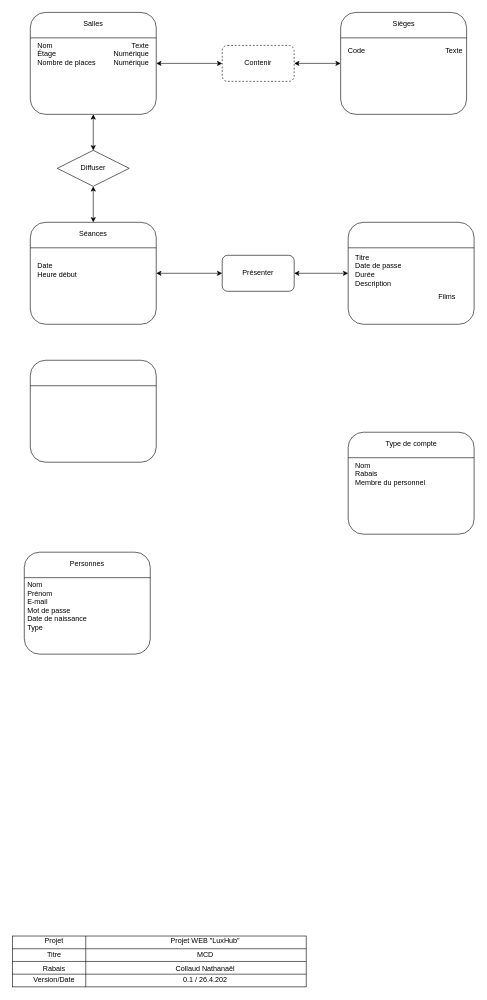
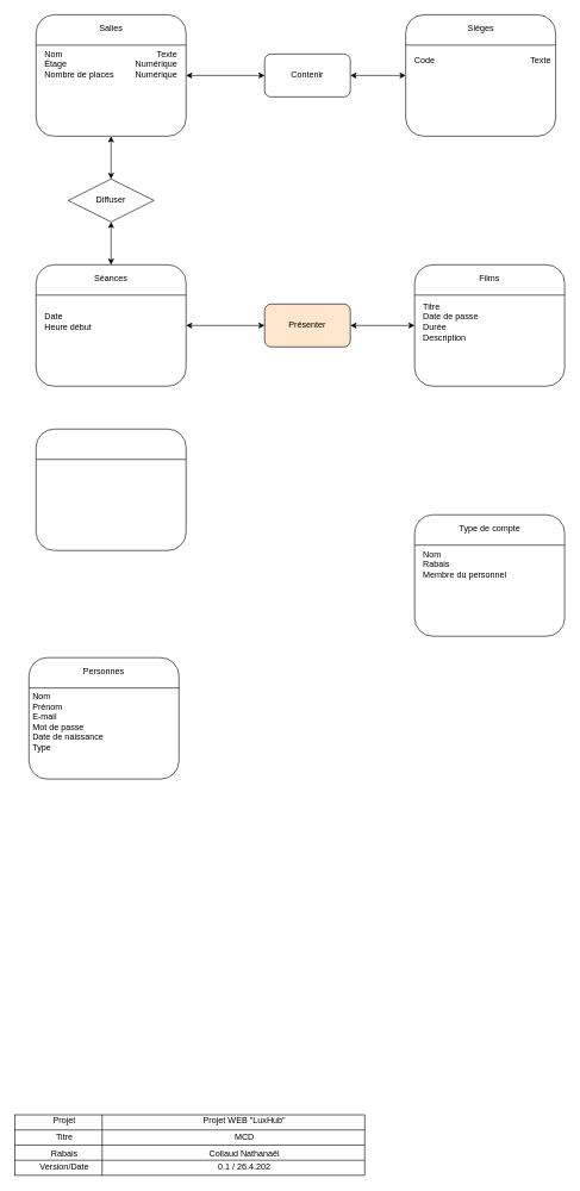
  <mxCell id="0" />
  <mxCell id="1" parent="0" />
  <mxCell id="2" value="" style="group" parent="1" vertex="1" connectable="0"><mxGeometry x="20" y="1560" width="490" height="84.82" as="geometry" /></mxCell>
  <mxCell id="3" value="" style="rounded=0;whiteSpace=wrap;html=1;" parent="2" vertex="1"><mxGeometry width="490" height="84.82" as="geometry" /></mxCell>
  <mxCell id="4" value="" style="endArrow=none;html=1;entryX=0;entryY=0.25;entryDx=0;entryDy=0;exitX=1;exitY=0.25;exitDx=0;exitDy=0;" parent="2" source="3" target="3" edge="1"><mxGeometry width="50" height="50" relative="1" as="geometry"><mxPoint y="161.929" as="sourcePoint" /><mxPoint x="70" y="123.375" as="targetPoint" /></mxGeometry></mxCell>
  <mxCell id="5" value="" style="endArrow=none;html=1;entryX=0;entryY=0.5;entryDx=0;entryDy=0;exitX=1;exitY=0.5;exitDx=0;exitDy=0;" parent="2" source="3" target="3" edge="1"><mxGeometry width="50" height="50" relative="1" as="geometry"><mxPoint y="161.929" as="sourcePoint" /><mxPoint x="70" y="123.375" as="targetPoint" /></mxGeometry></mxCell>
  <mxCell id="6" value="" style="endArrow=none;html=1;entryX=0;entryY=0.75;entryDx=0;entryDy=0;exitX=1;exitY=0.75;exitDx=0;exitDy=0;" parent="2" source="3" target="3" edge="1"><mxGeometry width="50" height="50" relative="1" as="geometry"><mxPoint y="161.929" as="sourcePoint" /><mxPoint x="70" y="123.375" as="targetPoint" /></mxGeometry></mxCell>
  <mxCell id="7" value="" style="endArrow=none;html=1;entryX=0.25;entryY=0;entryDx=0;entryDy=0;exitX=0.25;exitY=1;exitDx=0;exitDy=0;" parent="2" source="3" target="3" edge="1"><mxGeometry width="50" height="50" relative="1" as="geometry"><mxPoint y="161.929" as="sourcePoint" /><mxPoint x="70" y="123.375" as="targetPoint" /></mxGeometry></mxCell>
  <mxCell id="8" value="Projet" style="text;html=1;strokeColor=none;fillColor=none;align=center;verticalAlign=middle;whiteSpace=wrap;rounded=0;" parent="2" vertex="1"><mxGeometry x="42" width="56.0" height="15.422" as="geometry" /></mxCell>
  <mxCell id="9" value="Titre" style="text;html=1;strokeColor=none;fillColor=none;align=center;verticalAlign=middle;whiteSpace=wrap;rounded=0;" parent="2" vertex="1"><mxGeometry x="42" y="23.133" width="56.0" height="15.422" as="geometry" /></mxCell>
  <mxCell id="10" value="Rabais" style="text;html=1;strokeColor=none;fillColor=none;align=center;verticalAlign=middle;whiteSpace=wrap;rounded=0;" parent="2" vertex="1"><mxGeometry x="42" y="46.265" width="56.0" height="15.422" as="geometry" /></mxCell>
  <mxCell id="11" value="Version/Date" style="text;html=1;strokeColor=none;fillColor=none;align=center;verticalAlign=middle;whiteSpace=wrap;rounded=0;" parent="2" vertex="1"><mxGeometry x="42" y="65.543" width="56.0" height="15.422" as="geometry" /></mxCell>
  <mxCell id="12" value="Projet WEB &quot;LuxHub&quot;" style="text;html=1;strokeColor=none;fillColor=none;align=center;verticalAlign=middle;whiteSpace=wrap;rounded=0;" parent="2" vertex="1"><mxGeometry x="224.0" width="196.0" height="15.422" as="geometry" /></mxCell>
  <mxCell id="13" value="MCD" style="text;html=1;strokeColor=none;fillColor=none;align=center;verticalAlign=middle;whiteSpace=wrap;rounded=0;" parent="2" vertex="1"><mxGeometry x="252.0" y="23.133" width="140" height="15.422" as="geometry" /></mxCell>
  <mxCell id="14" value="Collaud Nathanaël" style="text;html=1;strokeColor=none;fillColor=none;align=center;verticalAlign=middle;whiteSpace=wrap;rounded=0;" parent="2" vertex="1"><mxGeometry x="210.0" y="46.265" width="224.0" height="15.422" as="geometry" /></mxCell>
  <mxCell id="15" value="0.1 / 26.4.202" style="text;html=1;strokeColor=none;fillColor=none;align=center;verticalAlign=middle;whiteSpace=wrap;rounded=0;" parent="2" vertex="1"><mxGeometry x="252.0" y="69.398" width="140" height="7.711" as="geometry" /></mxCell>
  <mxCell id="16" value="" style="rounded=1;whiteSpace=wrap;html=1;" vertex="1" parent="1"><mxGeometry x="50" y="20" width="210" height="170" as="geometry" /></mxCell>
  <mxCell id="17" value="" style="endArrow=none;html=1;exitX=0;exitY=0.25;exitDx=0;exitDy=0;entryX=1;entryY=0.25;entryDx=0;entryDy=0;" edge="1" parent="1" source="16" target="16"><mxGeometry width="50" height="50" relative="1" as="geometry"><mxPoint x="460" y="240" as="sourcePoint" /><mxPoint x="510" y="190" as="targetPoint" /></mxGeometry></mxCell>
  <mxCell id="18" value="Salles" style="text;html=1;strokeColor=none;fillColor=none;align=center;verticalAlign=middle;whiteSpace=wrap;rounded=0;" vertex="1" parent="1"><mxGeometry x="135" y="30" width="40" height="20" as="geometry" /></mxCell>
  <mxCell id="19" value="" style="rounded=1;whiteSpace=wrap;html=1;" vertex="1" parent="1"><mxGeometry x="580" y="370" width="210" height="170" as="geometry" /></mxCell>
  <mxCell id="20" value="" style="endArrow=none;html=1;exitX=0;exitY=0.25;exitDx=0;exitDy=0;entryX=1;entryY=0.25;entryDx=0;entryDy=0;" edge="1" parent="1" source="19" target="19"><mxGeometry width="50" height="50" relative="1" as="geometry"><mxPoint x="990" y="590" as="sourcePoint" /><mxPoint x="1040" y="540" as="targetPoint" /></mxGeometry></mxCell>
- <mxCell id="21" value="Films" style="text;html=1;strokeColor=none;fillColor=none;align=center;verticalAlign=middle;whiteSpace=wrap;rounded=0;" vertex="1" parent="1"><mxGeometry x="725" y="485" width="40" height="20" as="geometry" /></mxCell>
+ <mxCell id="21" value="Films" style="text;html=1;strokeColor=none;fillColor=none;align=center;verticalAlign=middle;whiteSpace=wrap;rounded=0;" vertex="1" parent="1"><mxGeometry x="665" y="380" width="40" height="20" as="geometry" /></mxCell>
  <mxCell id="22" value="" style="rounded=1;whiteSpace=wrap;html=1;" vertex="1" parent="1"><mxGeometry x="40" y="920" width="210" height="170" as="geometry" /></mxCell>
  <mxCell id="23" value="" style="endArrow=none;html=1;exitX=0;exitY=0.25;exitDx=0;exitDy=0;entryX=1;entryY=0.25;entryDx=0;entryDy=0;" edge="1" parent="1" source="22" target="22"><mxGeometry width="50" height="50" relative="1" as="geometry"><mxPoint x="450" y="1140" as="sourcePoint" /><mxPoint x="500" y="1090" as="targetPoint" /></mxGeometry></mxCell>
  <mxCell id="24" value="Personnes" style="text;html=1;strokeColor=none;fillColor=none;align=center;verticalAlign=middle;whiteSpace=wrap;rounded=0;" vertex="1" parent="1"><mxGeometry x="125" y="930" width="40" height="20" as="geometry" /></mxCell>
  <mxCell id="25" value="&lt;div style=&quot;text-align: left&quot;&gt;Nom&lt;/div&gt;&lt;div style=&quot;text-align: left&quot;&gt;&lt;span&gt;Prénom&lt;/span&gt;&lt;/div&gt;&lt;div style=&quot;text-align: left&quot;&gt;&lt;span&gt;E-mail&lt;/span&gt;&lt;/div&gt;&lt;div style=&quot;text-align: left&quot;&gt;&lt;span&gt;Mot de passe&lt;/span&gt;&lt;/div&gt;&lt;div style=&quot;text-align: left&quot;&gt;Date de naissance&lt;/div&gt;&lt;div style=&quot;text-align: left&quot;&gt;Type&lt;/div&gt;" style="text;html=1;strokeColor=none;fillColor=none;align=center;verticalAlign=middle;whiteSpace=wrap;rounded=0;" vertex="1" parent="1"><mxGeometry x="40" y="1000" width="110" height="20" as="geometry" /></mxCell>
  <mxCell id="26" value="Titre&lt;br&gt;Date de passe&lt;br&gt;Durée&lt;br&gt;Description" style="text;html=1;strokeColor=none;fillColor=none;align=left;verticalAlign=middle;whiteSpace=wrap;rounded=0;" vertex="1" parent="1"><mxGeometry x="590" y="440" width="80" height="20" as="geometry" /></mxCell>
  <mxCell id="27" value="Nom&lt;br&gt;Étage&lt;br&gt;Nombre de places" style="text;html=1;strokeColor=none;fillColor=none;align=left;verticalAlign=middle;whiteSpace=wrap;rounded=0;" vertex="1" parent="1"><mxGeometry x="60" y="80" width="100" height="20" as="geometry" /></mxCell>
  <mxCell id="28" value="" style="rounded=1;whiteSpace=wrap;html=1;" vertex="1" parent="1"><mxGeometry x="50" y="370" width="210" height="170" as="geometry" /></mxCell>
  <mxCell id="29" value="" style="endArrow=none;html=1;exitX=0;exitY=0.25;exitDx=0;exitDy=0;entryX=1;entryY=0.25;entryDx=0;entryDy=0;" edge="1" parent="1" source="28" target="28"><mxGeometry width="50" height="50" relative="1" as="geometry"><mxPoint x="460" y="590" as="sourcePoint" /><mxPoint x="510" y="540" as="targetPoint" /></mxGeometry></mxCell>
  <mxCell id="30" value="Séances" style="text;html=1;strokeColor=none;fillColor=none;align=center;verticalAlign=middle;whiteSpace=wrap;rounded=0;" vertex="1" parent="1"><mxGeometry x="135" y="380" width="40" height="20" as="geometry" /></mxCell>
  <mxCell id="31" value="" style="rounded=1;whiteSpace=wrap;html=1;" vertex="1" parent="1"><mxGeometry x="50" y="600" width="210" height="170" as="geometry" /></mxCell>
  <mxCell id="32" value="" style="endArrow=none;html=1;exitX=0;exitY=0.25;exitDx=0;exitDy=0;entryX=1;entryY=0.25;entryDx=0;entryDy=0;" edge="1" parent="1" source="31" target="31"><mxGeometry width="50" height="50" relative="1" as="geometry"><mxPoint x="460" y="820" as="sourcePoint" /><mxPoint x="510" y="770" as="targetPoint" /></mxGeometry></mxCell>
  <mxCell id="33" value="Date&lt;br&gt;Heure début&lt;br&gt;" style="text;html=1;strokeColor=none;fillColor=none;align=left;verticalAlign=middle;whiteSpace=wrap;rounded=0;" vertex="1" parent="1"><mxGeometry x="60" y="440" width="90" height="20" as="geometry" /></mxCell>
  <mxCell id="34" value="" style="rounded=1;whiteSpace=wrap;html=1;" vertex="1" parent="1"><mxGeometry x="580" y="720" width="210" height="170" as="geometry" /></mxCell>
  <mxCell id="35" value="" style="endArrow=none;html=1;exitX=0;exitY=0.25;exitDx=0;exitDy=0;entryX=1;entryY=0.25;entryDx=0;entryDy=0;" edge="1" parent="1" source="34" target="34"><mxGeometry width="50" height="50" relative="1" as="geometry"><mxPoint x="990" y="940" as="sourcePoint" /><mxPoint x="1040" y="890" as="targetPoint" /></mxGeometry></mxCell>
  <mxCell id="36" value="Type de compte" style="text;html=1;strokeColor=none;fillColor=none;align=center;verticalAlign=middle;whiteSpace=wrap;rounded=0;" vertex="1" parent="1"><mxGeometry x="637.5" y="730" width="95" height="20" as="geometry" /></mxCell>
  <mxCell id="37" value="Nom&lt;br&gt;Rabais&lt;br&gt;Membre du personnel" style="text;html=1;strokeColor=none;fillColor=none;align=left;verticalAlign=middle;whiteSpace=wrap;rounded=0;" vertex="1" parent="1"><mxGeometry x="590" y="775" width="130" height="30" as="geometry" /></mxCell>
  <mxCell id="38" value="" style="rounded=1;whiteSpace=wrap;html=1;" vertex="1" parent="1"><mxGeometry x="567.5" y="20" width="210" height="170" as="geometry" /></mxCell>
  <mxCell id="39" value="" style="endArrow=none;html=1;exitX=0;exitY=0.25;exitDx=0;exitDy=0;entryX=1;entryY=0.25;entryDx=0;entryDy=0;" edge="1" parent="1" source="38" target="38"><mxGeometry width="50" height="50" relative="1" as="geometry"><mxPoint x="977.5" y="240" as="sourcePoint" /><mxPoint x="1027.5" y="190" as="targetPoint" /></mxGeometry></mxCell>
  <mxCell id="40" value="Sièges" style="text;html=1;strokeColor=none;fillColor=none;align=center;verticalAlign=middle;whiteSpace=wrap;rounded=0;" vertex="1" parent="1"><mxGeometry x="652.5" y="30" width="40" height="20" as="geometry" /></mxCell>
  <mxCell id="41" value="Code&lt;br&gt;" style="text;html=1;strokeColor=none;fillColor=none;align=left;verticalAlign=middle;whiteSpace=wrap;rounded=0;" vertex="1" parent="1"><mxGeometry x="577.5" y="70" width="100" height="30" as="geometry" /></mxCell>
- <mxCell id="42" value="Présenter" style="rounded=1;whiteSpace=wrap;html=1;" vertex="1" parent="1"><mxGeometry x="370" y="425" width="120" height="60" as="geometry" /></mxCell>
+ <mxCell id="42" value="Présenter" style="rounded=1;whiteSpace=wrap;html=1;fillColor=#ffe6cc;" vertex="1" parent="1"><mxGeometry x="370" y="425" width="120" height="60" as="geometry" /></mxCell>
  <mxCell id="43" value="" style="endArrow=classic;startArrow=classic;html=1;entryX=0;entryY=0.5;entryDx=0;entryDy=0;exitX=1;exitY=0.5;exitDx=0;exitDy=0;" edge="1" parent="1" source="28" target="42"><mxGeometry width="50" height="50" relative="1" as="geometry"><mxPoint x="440" y="790" as="sourcePoint" /><mxPoint x="490" y="740" as="targetPoint" /></mxGeometry></mxCell>
  <mxCell id="44" value="" style="endArrow=classic;startArrow=classic;html=1;entryX=1;entryY=0.5;entryDx=0;entryDy=0;exitX=0;exitY=0.5;exitDx=0;exitDy=0;" edge="1" parent="1" source="19" target="42"><mxGeometry width="50" height="50" relative="1" as="geometry"><mxPoint x="440" y="790" as="sourcePoint" /><mxPoint x="490" y="740" as="targetPoint" /></mxGeometry></mxCell>
  <mxCell id="45" value="Diffuser" style="rhombus;whiteSpace=wrap;html=1;" vertex="1" parent="1"><mxGeometry x="95" y="250" width="120" height="60" as="geometry" /></mxCell>
- <mxCell id="46" value="Contenir" style="rounded=1;whiteSpace=wrap;html=1;dashed=1;" vertex="1" parent="1"><mxGeometry x="370" y="75" width="120" height="60" as="geometry" /></mxCell>
+ <mxCell id="46" value="Contenir" style="rounded=1;whiteSpace=wrap;html=1;" vertex="1" parent="1"><mxGeometry x="370" y="75" width="120" height="60" as="geometry" /></mxCell>
  <mxCell id="47" value="" style="endArrow=classic;startArrow=classic;html=1;entryX=0;entryY=0.5;entryDx=0;entryDy=0;exitX=1;exitY=0.5;exitDx=0;exitDy=0;" edge="1" parent="1" source="16" target="46"><mxGeometry width="50" height="50" relative="1" as="geometry"><mxPoint x="440" y="380" as="sourcePoint" /><mxPoint x="490" y="330" as="targetPoint" /></mxGeometry></mxCell>
  <mxCell id="48" value="" style="endArrow=classic;startArrow=classic;html=1;entryX=0;entryY=0.5;entryDx=0;entryDy=0;exitX=1;exitY=0.5;exitDx=0;exitDy=0;" edge="1" parent="1" source="46" target="38"><mxGeometry width="50" height="50" relative="1" as="geometry"><mxPoint x="440" y="380" as="sourcePoint" /><mxPoint x="510" y="280" as="targetPoint" /></mxGeometry></mxCell>
  <mxCell id="49" value="" style="endArrow=classic;startArrow=classic;html=1;entryX=0.5;entryY=1;entryDx=0;entryDy=0;exitX=0.5;exitY=0;exitDx=0;exitDy=0;" edge="1" parent="1" source="45" target="16"><mxGeometry width="50" height="50" relative="1" as="geometry"><mxPoint x="440" y="380" as="sourcePoint" /><mxPoint x="490" y="330" as="targetPoint" /></mxGeometry></mxCell>
  <mxCell id="50" value="" style="endArrow=classic;startArrow=classic;html=1;entryX=0.5;entryY=1;entryDx=0;entryDy=0;exitX=0.5;exitY=0;exitDx=0;exitDy=0;" edge="1" parent="1" source="28" target="45"><mxGeometry width="50" height="50" relative="1" as="geometry"><mxPoint x="440" y="380" as="sourcePoint" /><mxPoint x="490" y="330" as="targetPoint" /></mxGeometry></mxCell>
  <mxCell id="51" value="Texte&lt;br&gt;Numérique&lt;br&gt;Numérique" style="text;html=1;strokeColor=none;fillColor=none;align=right;verticalAlign=middle;whiteSpace=wrap;rounded=0;" vertex="1" parent="1"><mxGeometry x="210" y="80" width="40" height="20" as="geometry" /></mxCell>
  <mxCell id="52" value="Texte" style="text;html=1;strokeColor=none;fillColor=none;align=right;verticalAlign=middle;whiteSpace=wrap;rounded=0;" vertex="1" parent="1"><mxGeometry x="732.5" y="75" width="40" height="20" as="geometry" /></mxCell>
